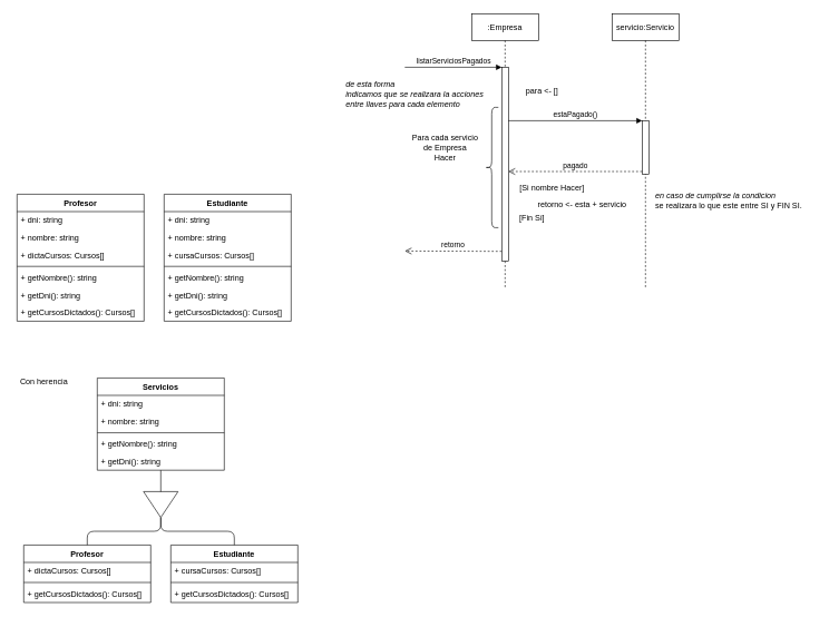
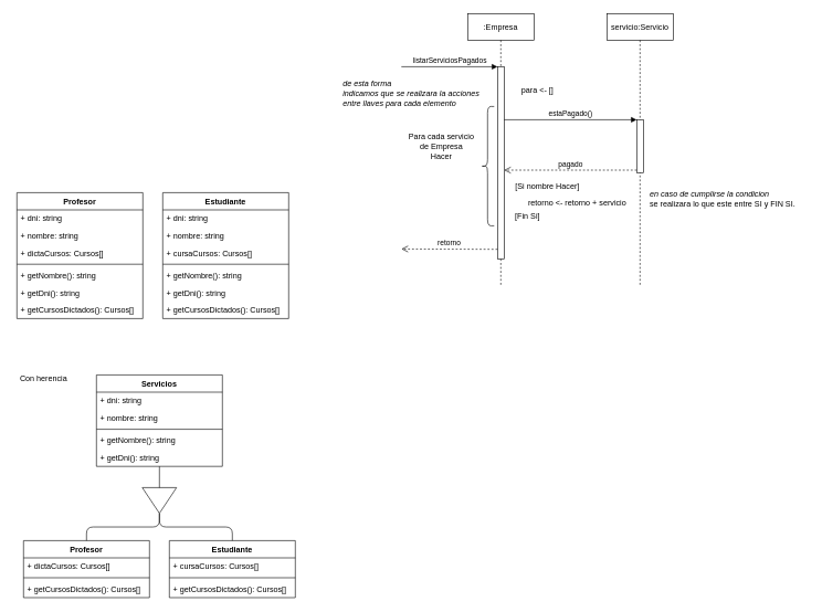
  <mxCell id="0" />
  <mxCell id="1" parent="0" />
  <mxCell id="2" value=":Empresa" style="shape=umlLifeline;perimeter=lifelinePerimeter;whiteSpace=wrap;html=1;container=1;collapsible=0;recursiveResize=0;outlineConnect=0;" vertex="1" parent="1"><mxGeometry x="705" y="20" width="100" height="410" as="geometry" /></mxCell>
  <mxCell id="3" value="" style="html=1;points=[];perimeter=orthogonalPerimeter;" vertex="1" parent="2"><mxGeometry x="45" y="80" width="10" height="290" as="geometry" /></mxCell>
  <mxCell id="4" value="listarServiciosPagados" style="html=1;verticalAlign=bottom;endArrow=block;entryX=0;entryY=0;" edge="1" target="3" parent="2"><mxGeometry relative="1" as="geometry"><mxPoint x="-100" y="80" as="sourcePoint" /></mxGeometry></mxCell>
  <mxCell id="5" value="retorno" style="html=1;verticalAlign=bottom;endArrow=open;dashed=1;endSize=8;exitX=0;exitY=0.95;" edge="1" source="3" parent="2"><mxGeometry relative="1" as="geometry"><mxPoint x="-100" y="355" as="targetPoint" /></mxGeometry></mxCell>
  <mxCell id="6" value="" style="shape=curlyBracket;whiteSpace=wrap;html=1;rounded=1;labelPosition=left;verticalLabelPosition=middle;align=right;verticalAlign=middle;" vertex="1" parent="2"><mxGeometry x="20" y="140" width="20" height="180" as="geometry" /></mxCell>
  <mxCell id="7" value="servicio:Servicio" style="shape=umlLifeline;perimeter=lifelinePerimeter;whiteSpace=wrap;html=1;container=1;collapsible=0;recursiveResize=0;outlineConnect=0;" vertex="1" parent="1"><mxGeometry x="915" y="20" width="100" height="410" as="geometry" /></mxCell>
  <mxCell id="8" value="" style="html=1;points=[];perimeter=orthogonalPerimeter;" vertex="1" parent="7"><mxGeometry x="45" y="160" width="10" height="80" as="geometry" /></mxCell>
  <mxCell id="9" value="estaPagado()" style="html=1;verticalAlign=bottom;endArrow=block;entryX=0;entryY=0;" edge="1" target="8" parent="1" source="3"><mxGeometry relative="1" as="geometry"><mxPoint x="890" y="145" as="sourcePoint" /></mxGeometry></mxCell>
  <mxCell id="10" value="pagado" style="html=1;verticalAlign=bottom;endArrow=open;dashed=1;endSize=8;exitX=0;exitY=0.95;" edge="1" source="8" parent="1" target="3"><mxGeometry relative="1" as="geometry"><mxPoint x="890" y="221" as="targetPoint" /></mxGeometry></mxCell>
  <mxCell id="11" value="Para cada servicio &lt;br&gt;de Empresa&lt;br&gt;Hacer" style="text;html=1;align=center;verticalAlign=middle;resizable=0;points=[];autosize=1;strokeColor=none;fillColor=none;" vertex="1" parent="1"><mxGeometry x="605" y="190" width="120" height="60" as="geometry" /></mxCell>
  <mxCell id="12" value="para &amp;lt;- []" style="text;html=1;align=center;verticalAlign=middle;resizable=0;points=[];autosize=1;strokeColor=none;fillColor=none;" vertex="1" parent="1"><mxGeometry x="765" y="120" width="90" height="30" as="geometry" /></mxCell>
  <mxCell id="13" value="[Si nombre Hacer]" style="text;html=1;align=center;verticalAlign=middle;resizable=0;points=[];autosize=1;strokeColor=none;fillColor=none;" vertex="1" parent="1"><mxGeometry x="765" y="265" width="120" height="30" as="geometry" /></mxCell>
- <mxCell id="14" value="retorno &amp;lt;- esta + servicio" style="text;html=1;align=center;verticalAlign=middle;resizable=0;points=[];autosize=1;strokeColor=none;fillColor=none;" vertex="1" parent="1"><mxGeometry x="785" y="290" width="170" height="30" as="geometry" /></mxCell>
+ <mxCell id="14" value="retorno &amp;lt;- retorno + servicio" style="text;html=1;align=center;verticalAlign=middle;resizable=0;points=[];autosize=1;strokeColor=none;fillColor=none;" vertex="1" parent="1"><mxGeometry x="785" y="290" width="170" height="30" as="geometry" /></mxCell>
  <mxCell id="15" value="[Fin Si]" style="text;html=1;align=center;verticalAlign=middle;resizable=0;points=[];autosize=1;strokeColor=none;fillColor=none;" vertex="1" parent="1"><mxGeometry x="765" y="310" width="60" height="30" as="geometry" /></mxCell>
  <mxCell id="16" value="&lt;i&gt;de esta forma&lt;br&gt;indicamos que se realizara la acciones&lt;br&gt;&lt;div style=&quot;&quot;&gt;&lt;i style=&quot;background-color: initial;&quot;&gt;entre llaves para cada elemento&lt;/i&gt;&lt;/div&gt;&lt;/i&gt;" style="text;html=1;align=left;verticalAlign=middle;resizable=0;points=[];autosize=1;strokeColor=none;fillColor=none;" vertex="1" parent="1"><mxGeometry x="515" y="110" width="230" height="60" as="geometry" /></mxCell>
  <mxCell id="17" value="&lt;i&gt;en caso de cumplirse la condicion&lt;br&gt;&lt;/i&gt;se realizara lo que este entre SI y FIN SI." style="text;html=1;align=left;verticalAlign=middle;resizable=0;points=[];autosize=1;strokeColor=none;fillColor=none;" vertex="1" parent="1"><mxGeometry x="978" y="280" width="240" height="40" as="geometry" /></mxCell>
  <mxCell id="18" value="Profesor" style="swimlane;fontStyle=1;align=center;verticalAlign=top;childLayout=stackLayout;horizontal=1;startSize=26;horizontalStack=0;resizeParent=1;resizeParentMax=0;resizeLast=0;collapsible=1;marginBottom=0;" vertex="1" parent="1"><mxGeometry x="25" y="290" width="190" height="190" as="geometry" /></mxCell>
  <mxCell id="19" value="+ dni: string" style="text;strokeColor=none;fillColor=none;align=left;verticalAlign=top;spacingLeft=4;spacingRight=4;overflow=hidden;rotatable=0;points=[[0,0.5],[1,0.5]];portConstraint=eastwest;" vertex="1" parent="18"><mxGeometry y="26" width="190" height="26" as="geometry" /></mxCell>
  <mxCell id="20" value="+ nombre: string" style="text;strokeColor=none;fillColor=none;align=left;verticalAlign=top;spacingLeft=4;spacingRight=4;overflow=hidden;rotatable=0;points=[[0,0.5],[1,0.5]];portConstraint=eastwest;" vertex="1" parent="18"><mxGeometry y="52" width="190" height="26" as="geometry" /></mxCell>
  <mxCell id="21" value="+ dictaCursos: Cursos[]" style="text;strokeColor=none;fillColor=none;align=left;verticalAlign=top;spacingLeft=4;spacingRight=4;overflow=hidden;rotatable=0;points=[[0,0.5],[1,0.5]];portConstraint=eastwest;" vertex="1" parent="18"><mxGeometry y="78" width="190" height="26" as="geometry" /></mxCell>
  <mxCell id="22" value="" style="line;strokeWidth=1;fillColor=none;align=left;verticalAlign=middle;spacingTop=-1;spacingLeft=3;spacingRight=3;rotatable=0;labelPosition=right;points=[];portConstraint=eastwest;strokeColor=inherit;" vertex="1" parent="18"><mxGeometry y="104" width="190" height="8" as="geometry" /></mxCell>
  <mxCell id="23" value="+ getNombre(): string" style="text;strokeColor=none;fillColor=none;align=left;verticalAlign=top;spacingLeft=4;spacingRight=4;overflow=hidden;rotatable=0;points=[[0,0.5],[1,0.5]];portConstraint=eastwest;" vertex="1" parent="18"><mxGeometry y="112" width="190" height="26" as="geometry" /></mxCell>
  <mxCell id="24" value="+ getDni(): string" style="text;strokeColor=none;fillColor=none;align=left;verticalAlign=top;spacingLeft=4;spacingRight=4;overflow=hidden;rotatable=0;points=[[0,0.5],[1,0.5]];portConstraint=eastwest;" vertex="1" parent="18"><mxGeometry y="138" width="190" height="26" as="geometry" /></mxCell>
  <mxCell id="25" value="+ getCursosDictados(): Cursos[]" style="text;strokeColor=none;fillColor=none;align=left;verticalAlign=top;spacingLeft=4;spacingRight=4;overflow=hidden;rotatable=0;points=[[0,0.5],[1,0.5]];portConstraint=eastwest;" vertex="1" parent="18"><mxGeometry y="164" width="190" height="26" as="geometry" /></mxCell>
  <mxCell id="26" value="Estudiante" style="swimlane;fontStyle=1;align=center;verticalAlign=top;childLayout=stackLayout;horizontal=1;startSize=26;horizontalStack=0;resizeParent=1;resizeParentMax=0;resizeLast=0;collapsible=1;marginBottom=0;" vertex="1" parent="1"><mxGeometry x="245" y="290" width="190" height="190" as="geometry" /></mxCell>
  <mxCell id="27" value="+ dni: string" style="text;strokeColor=none;fillColor=none;align=left;verticalAlign=top;spacingLeft=4;spacingRight=4;overflow=hidden;rotatable=0;points=[[0,0.5],[1,0.5]];portConstraint=eastwest;" vertex="1" parent="26"><mxGeometry y="26" width="190" height="26" as="geometry" /></mxCell>
  <mxCell id="28" value="+ nombre: string" style="text;strokeColor=none;fillColor=none;align=left;verticalAlign=top;spacingLeft=4;spacingRight=4;overflow=hidden;rotatable=0;points=[[0,0.5],[1,0.5]];portConstraint=eastwest;" vertex="1" parent="26"><mxGeometry y="52" width="190" height="26" as="geometry" /></mxCell>
  <mxCell id="29" value="+ cursaCursos: Cursos[]" style="text;strokeColor=none;fillColor=none;align=left;verticalAlign=top;spacingLeft=4;spacingRight=4;overflow=hidden;rotatable=0;points=[[0,0.5],[1,0.5]];portConstraint=eastwest;" vertex="1" parent="26"><mxGeometry y="78" width="190" height="26" as="geometry" /></mxCell>
  <mxCell id="30" value="" style="line;strokeWidth=1;fillColor=none;align=left;verticalAlign=middle;spacingTop=-1;spacingLeft=3;spacingRight=3;rotatable=0;labelPosition=right;points=[];portConstraint=eastwest;strokeColor=inherit;" vertex="1" parent="26"><mxGeometry y="104" width="190" height="8" as="geometry" /></mxCell>
  <mxCell id="31" value="+ getNombre(): string" style="text;strokeColor=none;fillColor=none;align=left;verticalAlign=top;spacingLeft=4;spacingRight=4;overflow=hidden;rotatable=0;points=[[0,0.5],[1,0.5]];portConstraint=eastwest;" vertex="1" parent="26"><mxGeometry y="112" width="190" height="26" as="geometry" /></mxCell>
  <mxCell id="32" value="+ getDni(): string" style="text;strokeColor=none;fillColor=none;align=left;verticalAlign=top;spacingLeft=4;spacingRight=4;overflow=hidden;rotatable=0;points=[[0,0.5],[1,0.5]];portConstraint=eastwest;" vertex="1" parent="26"><mxGeometry y="138" width="190" height="26" as="geometry" /></mxCell>
  <mxCell id="33" value="+ getCursosDictados(): Cursos[]" style="text;strokeColor=none;fillColor=none;align=left;verticalAlign=top;spacingLeft=4;spacingRight=4;overflow=hidden;rotatable=0;points=[[0,0.5],[1,0.5]];portConstraint=eastwest;" vertex="1" parent="26"><mxGeometry y="164" width="190" height="26" as="geometry" /></mxCell>
  <mxCell id="34" value="Profesor" style="swimlane;fontStyle=1;align=center;verticalAlign=top;childLayout=stackLayout;horizontal=1;startSize=26;horizontalStack=0;resizeParent=1;resizeParentMax=0;resizeLast=0;collapsible=1;marginBottom=0;" vertex="1" parent="1"><mxGeometry x="35" y="815" width="190" height="86" as="geometry" /></mxCell>
  <mxCell id="35" value="+ dictaCursos: Cursos[]" style="text;strokeColor=none;fillColor=none;align=left;verticalAlign=top;spacingLeft=4;spacingRight=4;overflow=hidden;rotatable=0;points=[[0,0.5],[1,0.5]];portConstraint=eastwest;" vertex="1" parent="34"><mxGeometry y="26" width="190" height="26" as="geometry" /></mxCell>
  <mxCell id="36" value="" style="line;strokeWidth=1;fillColor=none;align=left;verticalAlign=middle;spacingTop=-1;spacingLeft=3;spacingRight=3;rotatable=0;labelPosition=right;points=[];portConstraint=eastwest;strokeColor=inherit;" vertex="1" parent="34"><mxGeometry y="52" width="190" height="8" as="geometry" /></mxCell>
  <mxCell id="37" value="+ getCursosDictados(): Cursos[]" style="text;strokeColor=none;fillColor=none;align=left;verticalAlign=top;spacingLeft=4;spacingRight=4;overflow=hidden;rotatable=0;points=[[0,0.5],[1,0.5]];portConstraint=eastwest;" vertex="1" parent="34"><mxGeometry y="60" width="190" height="26" as="geometry" /></mxCell>
  <mxCell id="38" value="Estudiante" style="swimlane;fontStyle=1;align=center;verticalAlign=top;childLayout=stackLayout;horizontal=1;startSize=26;horizontalStack=0;resizeParent=1;resizeParentMax=0;resizeLast=0;collapsible=1;marginBottom=0;" vertex="1" parent="1"><mxGeometry x="255" y="815" width="190" height="86" as="geometry" /></mxCell>
  <mxCell id="39" value="+ cursaCursos: Cursos[]" style="text;strokeColor=none;fillColor=none;align=left;verticalAlign=top;spacingLeft=4;spacingRight=4;overflow=hidden;rotatable=0;points=[[0,0.5],[1,0.5]];portConstraint=eastwest;" vertex="1" parent="38"><mxGeometry y="26" width="190" height="26" as="geometry" /></mxCell>
  <mxCell id="40" value="" style="line;strokeWidth=1;fillColor=none;align=left;verticalAlign=middle;spacingTop=-1;spacingLeft=3;spacingRight=3;rotatable=0;labelPosition=right;points=[];portConstraint=eastwest;strokeColor=inherit;" vertex="1" parent="38"><mxGeometry y="52" width="190" height="8" as="geometry" /></mxCell>
  <mxCell id="41" value="+ getCursosDictados(): Cursos[]" style="text;strokeColor=none;fillColor=none;align=left;verticalAlign=top;spacingLeft=4;spacingRight=4;overflow=hidden;rotatable=0;points=[[0,0.5],[1,0.5]];portConstraint=eastwest;" vertex="1" parent="38"><mxGeometry y="60" width="190" height="26" as="geometry" /></mxCell>
  <mxCell id="42" style="edgeStyle=none;html=1;entryX=0;entryY=0.5;entryDx=0;entryDy=0;endArrow=none;endFill=0;" edge="1" parent="1" source="43"><mxGeometry relative="1" as="geometry"><mxPoint x="240.005" y="745" as="targetPoint" /></mxGeometry></mxCell>
  <mxCell id="43" value="Servicios" style="swimlane;fontStyle=1;align=center;verticalAlign=top;childLayout=stackLayout;horizontal=1;startSize=26;horizontalStack=0;resizeParent=1;resizeParentMax=0;resizeLast=0;collapsible=1;marginBottom=0;" vertex="1" parent="1"><mxGeometry x="145" y="565" width="190" height="138" as="geometry" /></mxCell>
  <mxCell id="44" value="+ dni: string" style="text;strokeColor=none;fillColor=none;align=left;verticalAlign=top;spacingLeft=4;spacingRight=4;overflow=hidden;rotatable=0;points=[[0,0.5],[1,0.5]];portConstraint=eastwest;" vertex="1" parent="43"><mxGeometry y="26" width="190" height="26" as="geometry" /></mxCell>
  <mxCell id="45" value="+ nombre: string" style="text;strokeColor=none;fillColor=none;align=left;verticalAlign=top;spacingLeft=4;spacingRight=4;overflow=hidden;rotatable=0;points=[[0,0.5],[1,0.5]];portConstraint=eastwest;" vertex="1" parent="43"><mxGeometry y="52" width="190" height="26" as="geometry" /></mxCell>
  <mxCell id="46" value="" style="line;strokeWidth=1;fillColor=none;align=left;verticalAlign=middle;spacingTop=-1;spacingLeft=3;spacingRight=3;rotatable=0;labelPosition=right;points=[];portConstraint=eastwest;strokeColor=inherit;" vertex="1" parent="43"><mxGeometry y="78" width="190" height="8" as="geometry" /></mxCell>
  <mxCell id="47" value="+ getNombre(): string" style="text;strokeColor=none;fillColor=none;align=left;verticalAlign=top;spacingLeft=4;spacingRight=4;overflow=hidden;rotatable=0;points=[[0,0.5],[1,0.5]];portConstraint=eastwest;" vertex="1" parent="43"><mxGeometry y="86" width="190" height="26" as="geometry" /></mxCell>
  <mxCell id="48" value="+ getDni(): string" style="text;strokeColor=none;fillColor=none;align=left;verticalAlign=top;spacingLeft=4;spacingRight=4;overflow=hidden;rotatable=0;points=[[0,0.5],[1,0.5]];portConstraint=eastwest;" vertex="1" parent="43"><mxGeometry y="112" width="190" height="26" as="geometry" /></mxCell>
  <mxCell id="49" style="edgeStyle=orthogonalEdgeStyle;html=1;exitX=1;exitY=0.5;exitDx=0;exitDy=0;entryX=0.5;entryY=0;entryDx=0;entryDy=0;endArrow=none;endFill=0;" edge="1" parent="1" source="51" target="38"><mxGeometry relative="1" as="geometry" /></mxCell>
  <mxCell id="50" style="edgeStyle=orthogonalEdgeStyle;html=1;exitX=1;exitY=0.5;exitDx=0;exitDy=0;endArrow=none;endFill=0;" edge="1" parent="1" source="51" target="34"><mxGeometry relative="1" as="geometry" /></mxCell>
  <mxCell id="51" value="" style="triangle;whiteSpace=wrap;html=1;direction=south;" vertex="1" parent="1"><mxGeometry x="214.17" y="735" width="51.67" height="38.75" as="geometry" /></mxCell>
  <mxCell id="52" value="Con herencia" style="text;html=1;align=center;verticalAlign=middle;resizable=0;points=[];autosize=1;strokeColor=none;fillColor=none;" vertex="1" parent="1"><mxGeometry x="20" y="555" width="90" height="30" as="geometry" /></mxCell>
